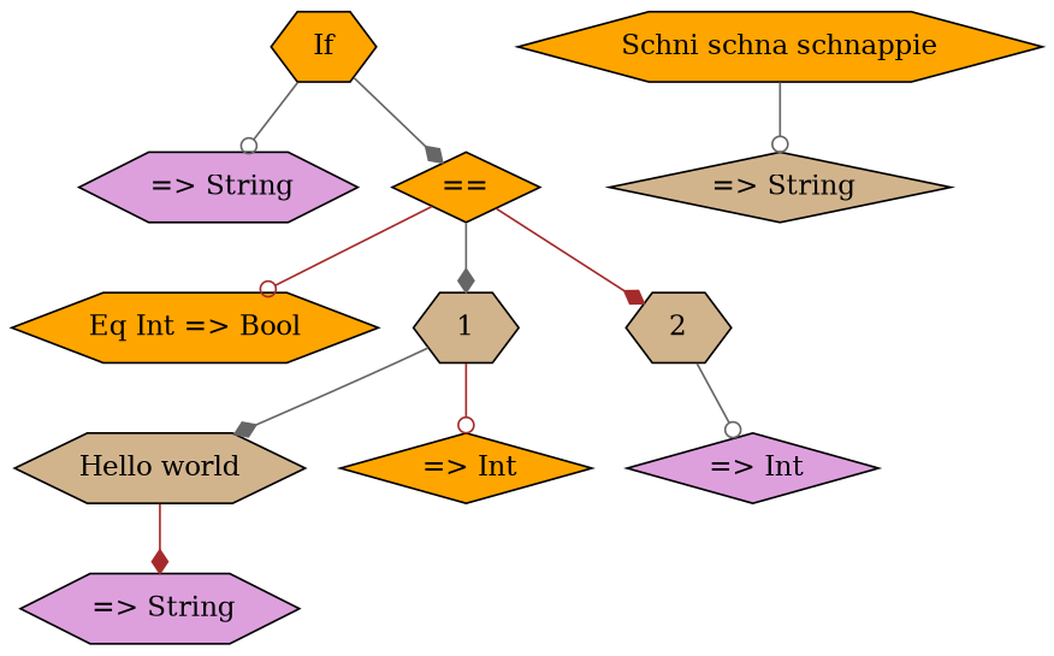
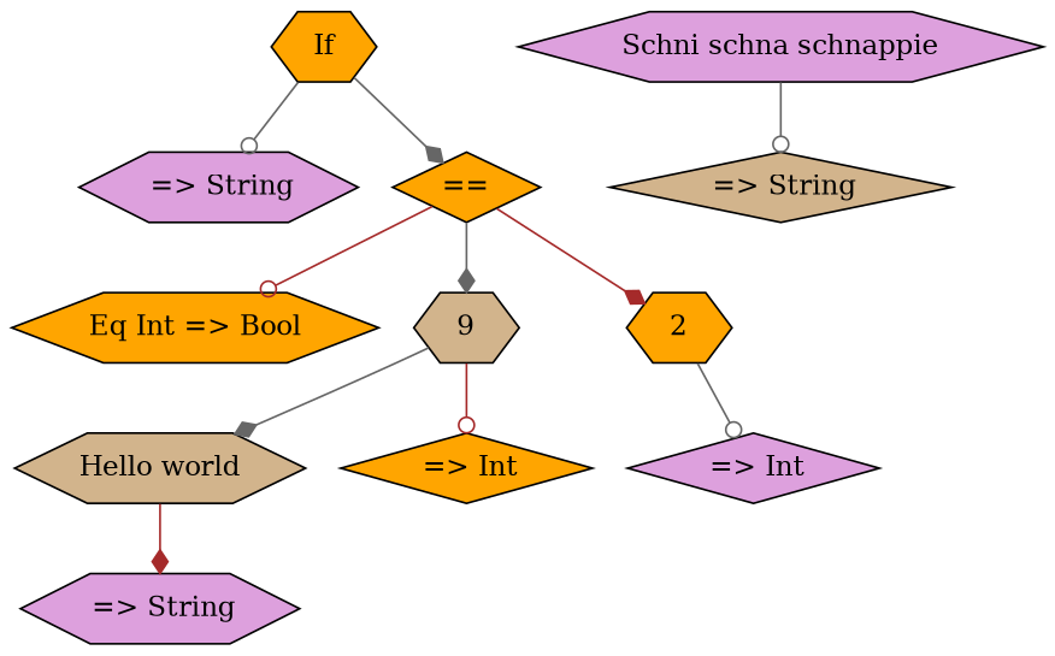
  digraph {
    ordering=out
    node [fillcolor=orange shape=hexagon style=filled]
    edge [arrowhead=odot color=gray40]
    n1 [label=If]
    n2 [fillcolor=plum label=" =\> String"]
    n3 [label="==" shape=diamond]
    n4 [label="Eq Int =\> Bool"]
-   n5 [fillcolor=tan label=1]
-   n6 [fillcolor=tan label=2]
+   n5 [fillcolor=tan label=9]
+   n6 [label=2]
    n7 [fillcolor=tan label="Hello world"]
    n8 [fillcolor=plum label=" =\> String"]
-   n9 [label="Schni schna schnappie"]
+   n9 [fillcolor=plum label="Schni schna schnappie"]
    n10 [fillcolor=tan label=" =\> String" shape=diamond]
    n11 [label=" =\> Int" shape=diamond]
    n12 [fillcolor=plum label=" =\> Int" shape=diamond]
    n1 -> n2
    n1 -> n3 [arrowhead=diamond]
    n3 -> n4 [color=brown]
    n3 -> n5 [arrowhead=diamond]
    n3 -> n6 [arrowhead=diamond color=brown]
    n5 -> n7 [arrowhead=diamond]
    n5 -> n11 [color=brown]
    n6 -> n12
    n7 -> n8 [arrowhead=diamond color=brown]
    n9 -> n10
  }
